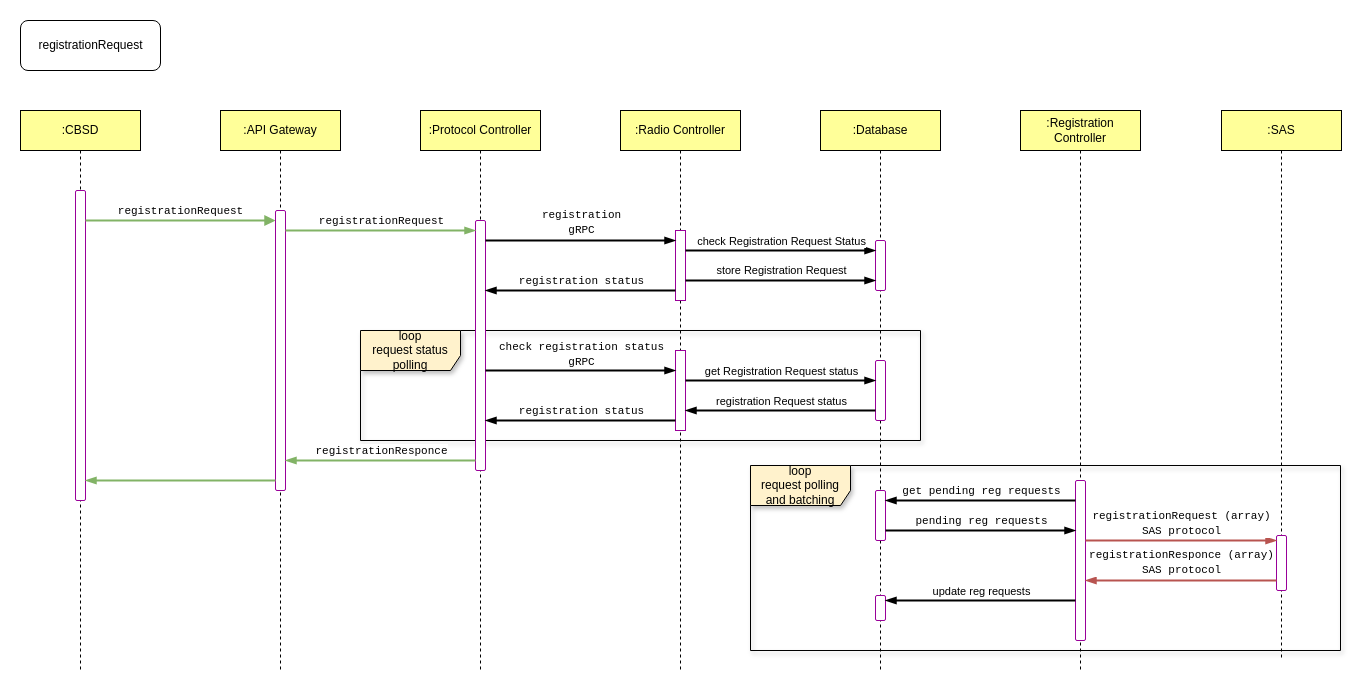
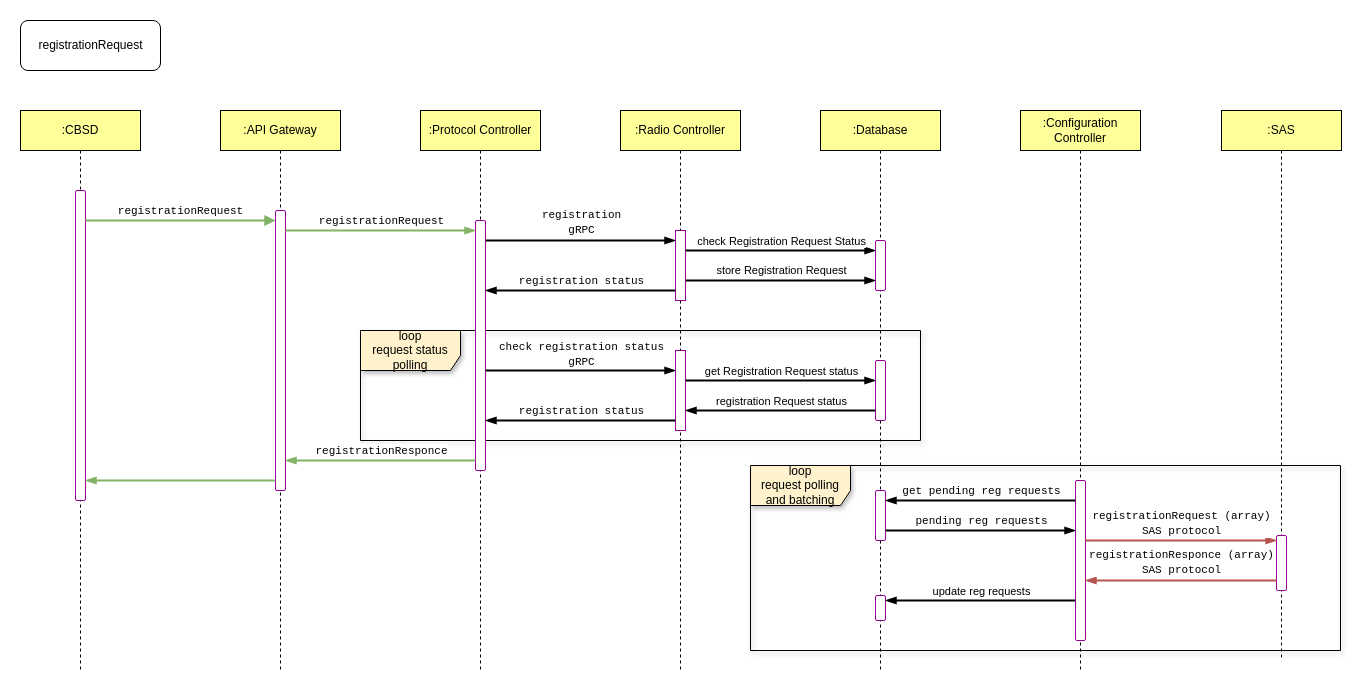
  <mxCell id="0" />
  <mxCell id="1" parent="0" />
  <mxCell id="2" value="loop&lt;br&gt;request polling and batching" style="shape=umlFrame;whiteSpace=wrap;html=1;fillColor=#fff2cc;shadow=1;width=100;height=40;" parent="1" vertex="1"><mxGeometry x="750" y="465" width="590" height="185" as="geometry" /></mxCell>
  <mxCell id="3" value="loop&lt;br&gt;request status polling" style="shape=umlFrame;whiteSpace=wrap;html=1;fillColor=#fff2cc;shadow=1;width=100;height=40;" parent="1" vertex="1"><mxGeometry x="360" y="330" width="560" height="110" as="geometry" /></mxCell>
  <mxCell id="4" value=":Protocol Controller" style="shape=umlLifeline;perimeter=lifelinePerimeter;whiteSpace=wrap;html=1;container=1;collapsible=0;recursiveResize=0;outlineConnect=0;fillColor=#FFFF99;" parent="1" vertex="1"><mxGeometry x="420" y="110" width="120" height="560" as="geometry" /></mxCell>
  <mxCell id="5" value="" style="html=1;points=[];perimeter=orthogonalPerimeter;rounded=1;fillColor=#FFFFFF;strokeColor=#990099;" parent="4" vertex="1"><mxGeometry x="55" y="110" width="10" height="250" as="geometry" /></mxCell>
  <mxCell id="6" value=":CBSD" style="shape=umlLifeline;perimeter=lifelinePerimeter;whiteSpace=wrap;html=1;container=1;collapsible=0;recursiveResize=0;outlineConnect=0;fillColor=#FFFF99;" parent="1" vertex="1"><mxGeometry x="20" y="110" width="120" height="560" as="geometry" /></mxCell>
  <mxCell id="7" value=":Radio Controller" style="shape=umlLifeline;perimeter=lifelinePerimeter;whiteSpace=wrap;html=1;container=1;collapsible=0;recursiveResize=0;outlineConnect=0;fillColor=#FFFF99;" parent="1" vertex="1"><mxGeometry x="620" y="110" width="120" height="560" as="geometry" /></mxCell>
  <mxCell id="8" value="" style="html=1;points=[];perimeter=orthogonalPerimeter;strokeColor=#990099;" parent="7" vertex="1"><mxGeometry x="55" y="120" width="10" height="70" as="geometry" /></mxCell>
  <mxCell id="9" value="" style="html=1;points=[];perimeter=orthogonalPerimeter;strokeColor=#990099;" parent="7" vertex="1"><mxGeometry x="55" y="240" width="10" height="80" as="geometry" /></mxCell>
- <mxCell id="10" value=":Registration Controller" style="shape=umlLifeline;perimeter=lifelinePerimeter;whiteSpace=wrap;html=1;container=1;collapsible=0;recursiveResize=0;outlineConnect=0;fillColor=#FFFF99;" parent="1" vertex="1"><mxGeometry x="1020" y="110" width="120" height="560" as="geometry" /></mxCell>
+ <mxCell id="10" value=":Configuration Controller" style="shape=umlLifeline;perimeter=lifelinePerimeter;whiteSpace=wrap;html=1;container=1;collapsible=0;recursiveResize=0;outlineConnect=0;fillColor=#FFFF99;" parent="1" vertex="1"><mxGeometry x="1020" y="110" width="120" height="560" as="geometry" /></mxCell>
  <mxCell id="11" value="" style="html=1;points=[];perimeter=orthogonalPerimeter;rounded=1;fillColor=#FFFFFF;strokeColor=#990099;" parent="10" vertex="1"><mxGeometry x="55" y="370" width="10" height="160" as="geometry" /></mxCell>
  <mxCell id="12" value="registrationRequest" style="html=1;rounded=1;" parent="1" vertex="1"><mxGeometry x="20" y="20" width="140" height="50" as="geometry" /></mxCell>
  <mxCell id="13" value="" style="html=1;points=[];perimeter=orthogonalPerimeter;rounded=1;fillColor=#FFFFFF;strokeColor=#990099;" parent="1" vertex="1"><mxGeometry x="75" y="190" width="10" height="310" as="geometry" /></mxCell>
  <mxCell id="14" value="&lt;font face=&quot;Courier New&quot;&gt;registrationRequest&lt;/font&gt;" style="html=1;verticalAlign=bottom;endArrow=block;fillColor=#d5e8d4;strokeColor=#82b366;strokeWidth=2;" parent="1" source="13" target="18" edge="1"><mxGeometry width="80" relative="1" as="geometry"><mxPoint x="86" y="203" as="sourcePoint" /><mxPoint x="420" y="410" as="targetPoint" /><Array as="points"><mxPoint x="180" y="220" /></Array></mxGeometry></mxCell>
  <mxCell id="15" value=":SAS" style="shape=umlLifeline;perimeter=lifelinePerimeter;whiteSpace=wrap;html=1;container=1;collapsible=0;recursiveResize=0;outlineConnect=0;fillColor=#FFFF99;" parent="1" vertex="1"><mxGeometry x="1221" y="110" width="120" height="550" as="geometry" /></mxCell>
  <mxCell id="16" value="" style="html=1;points=[];perimeter=orthogonalPerimeter;rounded=1;strokeColor=#990099;fillColor=#FFFFFF;" parent="15" vertex="1"><mxGeometry x="55" y="425" width="10" height="55" as="geometry" /></mxCell>
  <mxCell id="17" value=":API Gateway" style="shape=umlLifeline;perimeter=lifelinePerimeter;whiteSpace=wrap;html=1;container=1;collapsible=0;recursiveResize=0;outlineConnect=0;fillColor=#FFFF99;" parent="1" vertex="1"><mxGeometry x="220" y="110" width="120" height="560" as="geometry" /></mxCell>
  <mxCell id="18" value="" style="html=1;points=[];perimeter=orthogonalPerimeter;rounded=1;fillColor=#FFFFFF;strokeColor=#990099;" parent="17" vertex="1"><mxGeometry x="55" y="100" width="10" height="280" as="geometry" /></mxCell>
  <mxCell id="19" style="edgeStyle=orthogonalEdgeStyle;rounded=0;orthogonalLoop=1;jettySize=auto;html=1;startArrow=none;startFill=0;endArrow=blockThin;endFill=1;strokeWidth=2;fillColor=#d5e8d4;strokeColor=#82b366;" parent="1" source="18" target="5" edge="1"><mxGeometry relative="1" as="geometry"><Array as="points"><mxPoint x="370" y="230" /><mxPoint x="370" y="230" /></Array></mxGeometry></mxCell>
  <mxCell id="20" value="&lt;font face=&quot;Courier New&quot;&gt;registrationRequest&lt;/font&gt;" style="edgeLabel;html=1;align=center;verticalAlign=middle;resizable=0;points=[];" parent="19" vertex="1" connectable="0"><mxGeometry x="0.337" y="-2" relative="1" as="geometry"><mxPoint x="-32" y="-12" as="offset" /></mxGeometry></mxCell>
  <mxCell id="21" value=":Database" style="shape=umlLifeline;perimeter=lifelinePerimeter;whiteSpace=wrap;html=1;container=1;collapsible=0;recursiveResize=0;outlineConnect=0;fillColor=#FFFF99;" parent="1" vertex="1"><mxGeometry x="820" y="110" width="120" height="560" as="geometry" /></mxCell>
  <mxCell id="22" value="" style="html=1;points=[];perimeter=orthogonalPerimeter;rounded=1;strokeColor=#990099;fillColor=#FFFFFF;" parent="21" vertex="1"><mxGeometry x="55" y="130" width="10" height="50" as="geometry" /></mxCell>
  <mxCell id="23" value="" style="html=1;points=[];perimeter=orthogonalPerimeter;rounded=1;strokeColor=#990099;fillColor=#FFFFFF;" parent="21" vertex="1"><mxGeometry x="55" y="250" width="10" height="60" as="geometry" /></mxCell>
  <mxCell id="24" value="" style="html=1;points=[];perimeter=orthogonalPerimeter;rounded=1;strokeColor=#990099;fillColor=#FFFFFF;" parent="21" vertex="1"><mxGeometry x="55" y="380" width="10" height="50" as="geometry" /></mxCell>
  <mxCell id="25" style="edgeStyle=orthogonalEdgeStyle;rounded=0;orthogonalLoop=1;jettySize=auto;html=1;startArrow=none;startFill=0;endArrow=blockThin;endFill=1;strokeWidth=2;" parent="1" source="5" target="8" edge="1"><mxGeometry relative="1" as="geometry"><Array as="points"><mxPoint x="600" y="240" /><mxPoint x="600" y="240" /></Array></mxGeometry></mxCell>
  <mxCell id="26" value="&lt;font face=&quot;Courier New&quot;&gt;registration&lt;br&gt;gRPC&lt;br&gt;&lt;/font&gt;" style="edgeLabel;html=1;align=center;verticalAlign=middle;resizable=0;points=[];" parent="25" vertex="1" connectable="0"><mxGeometry x="0.105" relative="1" as="geometry"><mxPoint x="-10" y="-19" as="offset" /></mxGeometry></mxCell>
  <mxCell id="27" style="edgeStyle=orthogonalEdgeStyle;rounded=0;orthogonalLoop=1;jettySize=auto;html=1;startArrow=none;startFill=0;endArrow=blockThin;endFill=1;strokeWidth=2;" parent="1" source="8" target="22" edge="1"><mxGeometry relative="1" as="geometry"><Array as="points"><mxPoint x="790" y="250" /><mxPoint x="790" y="250" /></Array></mxGeometry></mxCell>
  <mxCell id="28" value="check Registration Request Status" style="edgeLabel;html=1;align=center;verticalAlign=middle;resizable=0;points=[];" parent="27" vertex="1" connectable="0"><mxGeometry x="0.295" relative="1" as="geometry"><mxPoint x="-28" y="-10" as="offset" /></mxGeometry></mxCell>
  <mxCell id="29" style="edgeStyle=orthogonalEdgeStyle;rounded=0;orthogonalLoop=1;jettySize=auto;html=1;startArrow=none;startFill=0;endArrow=blockThin;endFill=1;strokeWidth=2;" parent="1" source="8" target="22" edge="1"><mxGeometry relative="1" as="geometry"><Array as="points"><mxPoint x="800" y="280" /><mxPoint x="800" y="280" /></Array></mxGeometry></mxCell>
  <mxCell id="30" value="store Registration Request" style="edgeLabel;html=1;align=center;verticalAlign=middle;resizable=0;points=[];" parent="29" vertex="1" connectable="0"><mxGeometry x="-0.263" y="3" relative="1" as="geometry"><mxPoint x="25" y="-8" as="offset" /></mxGeometry></mxCell>
  <mxCell id="31" style="edgeStyle=orthogonalEdgeStyle;rounded=0;orthogonalLoop=1;jettySize=auto;html=1;startArrow=none;startFill=0;endArrow=blockThin;endFill=1;strokeWidth=2;" parent="1" source="8" target="5" edge="1"><mxGeometry relative="1" as="geometry"><Array as="points"><mxPoint x="600" y="290" /><mxPoint x="600" y="290" /></Array></mxGeometry></mxCell>
  <mxCell id="32" value="&lt;font face=&quot;Courier New&quot;&gt;registration status&lt;/font&gt;" style="edgeLabel;html=1;align=center;verticalAlign=middle;resizable=0;points=[];" parent="31" vertex="1" connectable="0"><mxGeometry x="-0.232" y="-4" relative="1" as="geometry"><mxPoint x="-22" y="-6" as="offset" /></mxGeometry></mxCell>
  <mxCell id="33" style="edgeStyle=orthogonalEdgeStyle;rounded=0;orthogonalLoop=1;jettySize=auto;html=1;startArrow=none;startFill=0;endArrow=blockThin;endFill=1;strokeWidth=2;" parent="1" source="5" target="9" edge="1"><mxGeometry relative="1" as="geometry"><Array as="points"><mxPoint x="640" y="370" /><mxPoint x="640" y="370" /></Array></mxGeometry></mxCell>
  <mxCell id="34" value="&lt;font face=&quot;Courier New&quot;&gt;check registration status&lt;br&gt;gRPC&lt;/font&gt;" style="edgeLabel;html=1;align=center;verticalAlign=middle;resizable=0;points=[];" parent="33" vertex="1" connectable="0"><mxGeometry x="-0.253" y="-1" relative="1" as="geometry"><mxPoint x="24" y="-18" as="offset" /></mxGeometry></mxCell>
  <mxCell id="35" style="edgeStyle=orthogonalEdgeStyle;rounded=0;orthogonalLoop=1;jettySize=auto;html=1;startArrow=none;startFill=0;endArrow=blockThin;endFill=1;strokeWidth=2;" parent="1" source="9" target="5" edge="1"><mxGeometry relative="1" as="geometry"><Array as="points"><mxPoint x="660" y="420" /><mxPoint x="660" y="420" /></Array></mxGeometry></mxCell>
  <mxCell id="36" value="&lt;font face=&quot;Courier New&quot;&gt;registration status&lt;/font&gt;" style="edgeLabel;html=1;align=center;verticalAlign=middle;resizable=0;points=[];" parent="35" vertex="1" connectable="0"><mxGeometry x="-0.21" y="-2" relative="1" as="geometry"><mxPoint x="-20" y="-8" as="offset" /></mxGeometry></mxCell>
  <mxCell id="37" style="edgeStyle=orthogonalEdgeStyle;rounded=0;orthogonalLoop=1;jettySize=auto;html=1;startArrow=none;startFill=0;endArrow=blockThin;endFill=1;strokeWidth=2;" parent="1" source="9" target="23" edge="1"><mxGeometry relative="1" as="geometry"><Array as="points"><mxPoint x="810" y="380" /><mxPoint x="810" y="380" /></Array></mxGeometry></mxCell>
  <mxCell id="38" value="get Registration Request status" style="edgeLabel;html=1;align=center;verticalAlign=middle;resizable=0;points=[];" parent="37" vertex="1" connectable="0"><mxGeometry x="0.105" y="3" relative="1" as="geometry"><mxPoint x="-10" y="-7" as="offset" /></mxGeometry></mxCell>
  <mxCell id="39" style="edgeStyle=orthogonalEdgeStyle;rounded=0;orthogonalLoop=1;jettySize=auto;html=1;startArrow=none;startFill=0;endArrow=blockThin;endFill=1;strokeWidth=2;" parent="1" source="23" target="9" edge="1"><mxGeometry relative="1" as="geometry"><Array as="points"><mxPoint x="760" y="410" /><mxPoint x="760" y="410" /></Array></mxGeometry></mxCell>
  <mxCell id="40" value="registration Request status" style="edgeLabel;html=1;align=center;verticalAlign=middle;resizable=0;points=[];" parent="39" vertex="1" connectable="0"><mxGeometry x="0.326" relative="1" as="geometry"><mxPoint x="31" y="-10" as="offset" /></mxGeometry></mxCell>
  <mxCell id="41" style="edgeStyle=orthogonalEdgeStyle;rounded=0;orthogonalLoop=1;jettySize=auto;html=1;startArrow=none;startFill=0;endArrow=blockThin;endFill=1;strokeWidth=2;fillColor=#d5e8d4;strokeColor=#82b366;" parent="1" source="5" target="18" edge="1"><mxGeometry relative="1" as="geometry"><Array as="points"><mxPoint x="390" y="460" /><mxPoint x="390" y="460" /></Array></mxGeometry></mxCell>
  <mxCell id="42" value="&lt;font face=&quot;Courier New&quot;&gt;registrationResponce&lt;/font&gt;" style="edgeLabel;html=1;align=center;verticalAlign=middle;resizable=0;points=[];" parent="41" vertex="1" connectable="0"><mxGeometry x="0.274" y="-3" relative="1" as="geometry"><mxPoint x="26" y="-7" as="offset" /></mxGeometry></mxCell>
  <mxCell id="43" style="edgeStyle=orthogonalEdgeStyle;rounded=0;orthogonalLoop=1;jettySize=auto;html=1;startArrow=none;startFill=0;endArrow=blockThin;endFill=1;strokeWidth=2;fillColor=#d5e8d4;strokeColor=#82b366;" parent="1" source="18" target="13" edge="1"><mxGeometry relative="1" as="geometry"><Array as="points"><mxPoint x="190" y="480" /><mxPoint x="190" y="480" /></Array></mxGeometry></mxCell>
  <mxCell id="44" style="edgeStyle=orthogonalEdgeStyle;rounded=0;orthogonalLoop=1;jettySize=auto;html=1;startArrow=blockThin;startFill=1;endArrow=none;endFill=0;strokeWidth=2;" parent="1" source="24" target="11" edge="1"><mxGeometry relative="1" as="geometry"><Array as="points"><mxPoint x="960" y="500" /><mxPoint x="960" y="500" /></Array></mxGeometry></mxCell>
  <mxCell id="45" value="&lt;font face=&quot;Courier New&quot;&gt;get pending reg requests&lt;/font&gt;" style="edgeLabel;html=1;align=center;verticalAlign=middle;resizable=0;points=[];" parent="44" vertex="1" connectable="0"><mxGeometry x="-0.21" y="3" relative="1" as="geometry"><mxPoint x="20" y="-7" as="offset" /></mxGeometry></mxCell>
  <mxCell id="46" style="edgeStyle=orthogonalEdgeStyle;rounded=0;orthogonalLoop=1;jettySize=auto;html=1;startArrow=none;startFill=0;endArrow=blockThin;endFill=1;strokeWidth=2;" parent="1" source="24" target="11" edge="1"><mxGeometry relative="1" as="geometry"><Array as="points"><mxPoint x="1020" y="530" /><mxPoint x="1020" y="530" /></Array></mxGeometry></mxCell>
  <mxCell id="47" value="&lt;font face=&quot;Courier New&quot;&gt;pending reg requests&lt;/font&gt;" style="edgeLabel;html=1;align=center;verticalAlign=middle;resizable=0;points=[];" parent="46" vertex="1" connectable="0"><mxGeometry x="-0.21" y="-3" relative="1" as="geometry"><mxPoint x="20" y="-13" as="offset" /></mxGeometry></mxCell>
  <mxCell id="48" style="edgeStyle=orthogonalEdgeStyle;rounded=0;orthogonalLoop=1;jettySize=auto;html=1;startArrow=none;startFill=0;endArrow=blockThin;endFill=1;strokeWidth=2;fillColor=#f8cecc;strokeColor=#b85450;" parent="1" source="11" target="16" edge="1"><mxGeometry relative="1" as="geometry"><Array as="points"><mxPoint x="1220" y="540" /><mxPoint x="1220" y="540" /></Array></mxGeometry></mxCell>
  <mxCell id="49" value="&lt;font face=&quot;Courier New&quot;&gt;registrationRequest (array)&lt;br&gt;SAS protocol&lt;br&gt;&lt;/font&gt;" style="edgeLabel;html=1;align=center;verticalAlign=middle;resizable=0;points=[];" parent="48" vertex="1" connectable="0"><mxGeometry x="-0.11" y="2" relative="1" as="geometry"><mxPoint x="10" y="-16" as="offset" /></mxGeometry></mxCell>
  <mxCell id="50" style="edgeStyle=orthogonalEdgeStyle;rounded=0;orthogonalLoop=1;jettySize=auto;html=1;startArrow=none;startFill=0;endArrow=blockThin;endFill=1;strokeWidth=2;fillColor=#f8cecc;strokeColor=#b85450;" parent="1" source="16" target="11" edge="1"><mxGeometry relative="1" as="geometry"><Array as="points"><mxPoint x="1260" y="580" /><mxPoint x="1260" y="580" /></Array></mxGeometry></mxCell>
  <mxCell id="51" value="&lt;font face=&quot;Courier New&quot;&gt;registrationResponce (array)&lt;br&gt;SAS protocol&lt;br&gt;&lt;/font&gt;" style="edgeLabel;html=1;align=center;verticalAlign=middle;resizable=0;points=[];" parent="50" vertex="1" connectable="0"><mxGeometry x="0.173" y="-1" relative="1" as="geometry"><mxPoint x="16" y="-18" as="offset" /></mxGeometry></mxCell>
  <mxCell id="52" value="" style="html=1;points=[];perimeter=orthogonalPerimeter;rounded=1;strokeColor=#990099;fillColor=#FFFFFF;" parent="1" vertex="1"><mxGeometry x="875" y="595" width="10" height="25" as="geometry" /></mxCell>
  <mxCell id="53" style="edgeStyle=orthogonalEdgeStyle;rounded=0;orthogonalLoop=1;jettySize=auto;html=1;startArrow=none;startFill=0;endArrow=blockThin;endFill=1;strokeWidth=2;" parent="1" source="11" target="52" edge="1"><mxGeometry relative="1" as="geometry"><Array as="points"><mxPoint x="950" y="600" /><mxPoint x="950" y="600" /></Array></mxGeometry></mxCell>
  <mxCell id="54" value="update reg requests" style="edgeLabel;html=1;align=center;verticalAlign=middle;resizable=0;points=[];" parent="53" vertex="1" connectable="0"><mxGeometry x="0.358" y="-4" relative="1" as="geometry"><mxPoint x="34" y="-6" as="offset" /></mxGeometry></mxCell>
